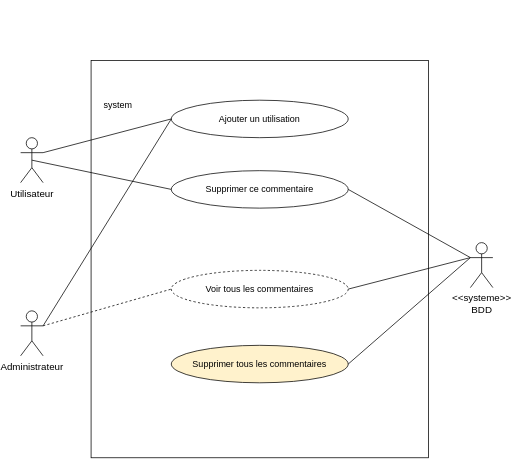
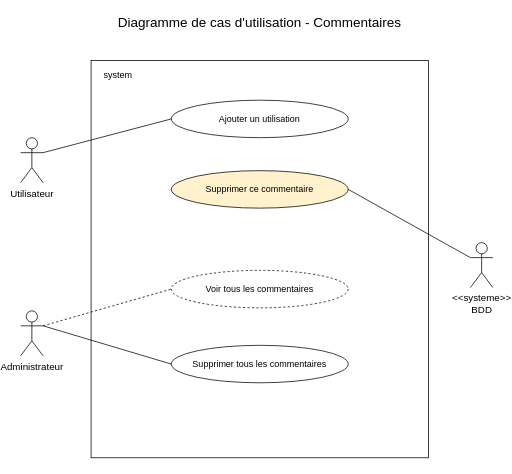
  <mxCell id="0" />
  <mxCell id="1" parent="0" />
  <mxCell id="2" value="" style="whiteSpace=wrap;html=1;" parent="1" vertex="1"><mxGeometry x="114" y="80" width="450" height="530" as="geometry" /></mxCell>
- <mxCell id="3" value="system" style="text;html=1;strokeColor=none;fillColor=none;align=center;verticalAlign=middle;whiteSpace=wrap;rounded=0;" parent="1" vertex="1"><mxGeometry x="130" y="130" width="40" height="20" as="geometry" /></mxCell>
+ <mxCell id="3" value="system" style="text;html=1;strokeColor=none;fillColor=none;align=center;verticalAlign=middle;whiteSpace=wrap;rounded=0;" parent="1" vertex="1"><mxGeometry x="130" y="90" width="40" height="20" as="geometry" /></mxCell>
+ <mxCell id="4" value="Diagramme de cas d'utilisation - Commentaires" style="text;html=1;strokeColor=none;fillColor=none;align=center;verticalAlign=middle;whiteSpace=wrap;rounded=0;fontSize=18;" parent="1" vertex="1"><mxGeometry x="136" y="20" width="406" height="20" as="geometry" /></mxCell>
  <mxCell id="5" value="Utilisateur" style="shape=umlActor;verticalLabelPosition=bottom;labelBackgroundColor=#ffffff;verticalAlign=top;html=1;fontSize=13;" parent="1" vertex="1"><mxGeometry x="20" y="183" width="30" height="60" as="geometry" /></mxCell>
  <mxCell id="6" value="Administrateur" style="shape=umlActor;verticalLabelPosition=bottom;labelBackgroundColor=#ffffff;verticalAlign=top;html=1;fontSize=13;" parent="1" vertex="1"><mxGeometry x="20" y="414" width="30" height="60" as="geometry" /></mxCell>
  <mxCell id="7" value="&amp;lt;&amp;lt;systeme&amp;gt;&amp;gt;&lt;br&gt;BDD" style="shape=umlActor;verticalLabelPosition=bottom;labelBackgroundColor=#ffffff;verticalAlign=top;html=1;fontSize=13;" parent="1" vertex="1"><mxGeometry x="620" y="323" width="30" height="60" as="geometry" /></mxCell>
  <mxCell id="8" value="Ajouter un utilisation" style="ellipse;whiteSpace=wrap;html=1;" parent="1" vertex="1"><mxGeometry x="221" y="133" width="236" height="50" as="geometry" /></mxCell>
- <mxCell id="9" value="Supprimer ce commentaire" style="ellipse;whiteSpace=wrap;html=1;" parent="1" vertex="1"><mxGeometry x="221" y="227" width="236" height="50" as="geometry" /></mxCell>
+ <mxCell id="9" value="Supprimer ce commentaire" style="ellipse;whiteSpace=wrap;html=1;fillColor=#fff2cc;" parent="1" vertex="1"><mxGeometry x="221" y="227" width="236" height="50" as="geometry" /></mxCell>
  <mxCell id="10" value="Voir tous les commentaires" style="ellipse;whiteSpace=wrap;html=1;dashed=1;" parent="1" vertex="1"><mxGeometry x="221" y="360" width="236" height="50" as="geometry" /></mxCell>
- <mxCell id="11" value="Supprimer tous les commentaires" style="ellipse;whiteSpace=wrap;html=1;fillColor=#fff2cc;" parent="1" vertex="1"><mxGeometry x="221" y="460" width="236" height="50" as="geometry" /></mxCell>
- <mxCell id="12" value="" style="endArrow=none;html=1;entryX=0;entryY=0.5;entryDx=0;entryDy=0;exitX=1;exitY=0.333;exitDx=0;exitDy=0;exitPerimeter=0;" parent="1" source="6" target="8" edge="1"><mxGeometry width="50" height="50" relative="1" as="geometry"><mxPoint x="-10" y="630" as="sourcePoint" /><mxPoint x="40" y="580" as="targetPoint" /></mxGeometry></mxCell>
+ <mxCell id="11" value="Supprimer tous les commentaires" style="ellipse;whiteSpace=wrap;html=1;" parent="1" vertex="1"><mxGeometry x="221" y="460" width="236" height="50" as="geometry" /></mxCell>
  <mxCell id="13" value="" style="endArrow=none;html=1;entryX=0;entryY=0.5;entryDx=0;entryDy=0;exitX=1;exitY=0.333;exitDx=0;exitDy=0;exitPerimeter=0;" parent="1" source="5" target="8" edge="1"><mxGeometry width="50" height="50" relative="1" as="geometry"><mxPoint x="-10" y="630" as="sourcePoint" /><mxPoint x="40" y="580" as="targetPoint" /></mxGeometry></mxCell>
- <mxCell id="14" value="" style="endArrow=none;html=1;entryX=0;entryY=0.5;entryDx=0;entryDy=0;exitX=0.5;exitY=0.5;exitDx=0;exitDy=0;exitPerimeter=0;" parent="1" source="5" target="9" edge="1"><mxGeometry width="50" height="50" relative="1" as="geometry"><mxPoint x="-10" y="630" as="sourcePoint" /><mxPoint x="40" y="580" as="targetPoint" /></mxGeometry></mxCell>
  <mxCell id="15" value="" style="endArrow=none;html=1;entryX=0;entryY=0.5;entryDx=0;entryDy=0;exitX=1;exitY=0.333;exitDx=0;exitDy=0;exitPerimeter=0;dashed=1;" parent="1" source="6" target="10" edge="1"><mxGeometry width="50" height="50" relative="1" as="geometry"><mxPoint x="-10" y="630" as="sourcePoint" /><mxPoint x="40" y="580" as="targetPoint" /></mxGeometry></mxCell>
+ <mxCell id="16" value="" style="endArrow=none;html=1;entryX=0;entryY=0.5;entryDx=0;entryDy=0;exitX=1;exitY=0.333;exitDx=0;exitDy=0;exitPerimeter=0;" parent="1" source="6" target="11" edge="1"><mxGeometry width="50" height="50" relative="1" as="geometry"><mxPoint x="-10" y="630" as="sourcePoint" /><mxPoint x="40" y="580" as="targetPoint" /></mxGeometry></mxCell>
  <mxCell id="17" value="" style="endArrow=none;html=1;entryX=1;entryY=0.5;entryDx=0;entryDy=0;exitX=0;exitY=0.333;exitDx=0;exitDy=0;exitPerimeter=0;" parent="1" source="7" target="9" edge="1"><mxGeometry width="50" height="50" relative="1" as="geometry"><mxPoint x="-10" y="630" as="sourcePoint" /><mxPoint x="40" y="580" as="targetPoint" /></mxGeometry></mxCell>
- <mxCell id="18" value="" style="endArrow=none;html=1;entryX=1;entryY=0.5;entryDx=0;entryDy=0;exitX=0;exitY=0.333;exitDx=0;exitDy=0;exitPerimeter=0;" parent="1" source="7" target="10" edge="1"><mxGeometry width="50" height="50" relative="1" as="geometry"><mxPoint x="580" y="360" as="sourcePoint" /><mxPoint x="40" y="580" as="targetPoint" /></mxGeometry></mxCell>
- <mxCell id="19" value="" style="endArrow=none;html=1;entryX=1;entryY=0.5;entryDx=0;entryDy=0;exitX=0;exitY=0.333;exitDx=0;exitDy=0;exitPerimeter=0;" parent="1" source="7" target="11" edge="1"><mxGeometry width="50" height="50" relative="1" as="geometry"><mxPoint x="-10" y="630" as="sourcePoint" /><mxPoint x="40" y="580" as="targetPoint" /></mxGeometry></mxCell>
